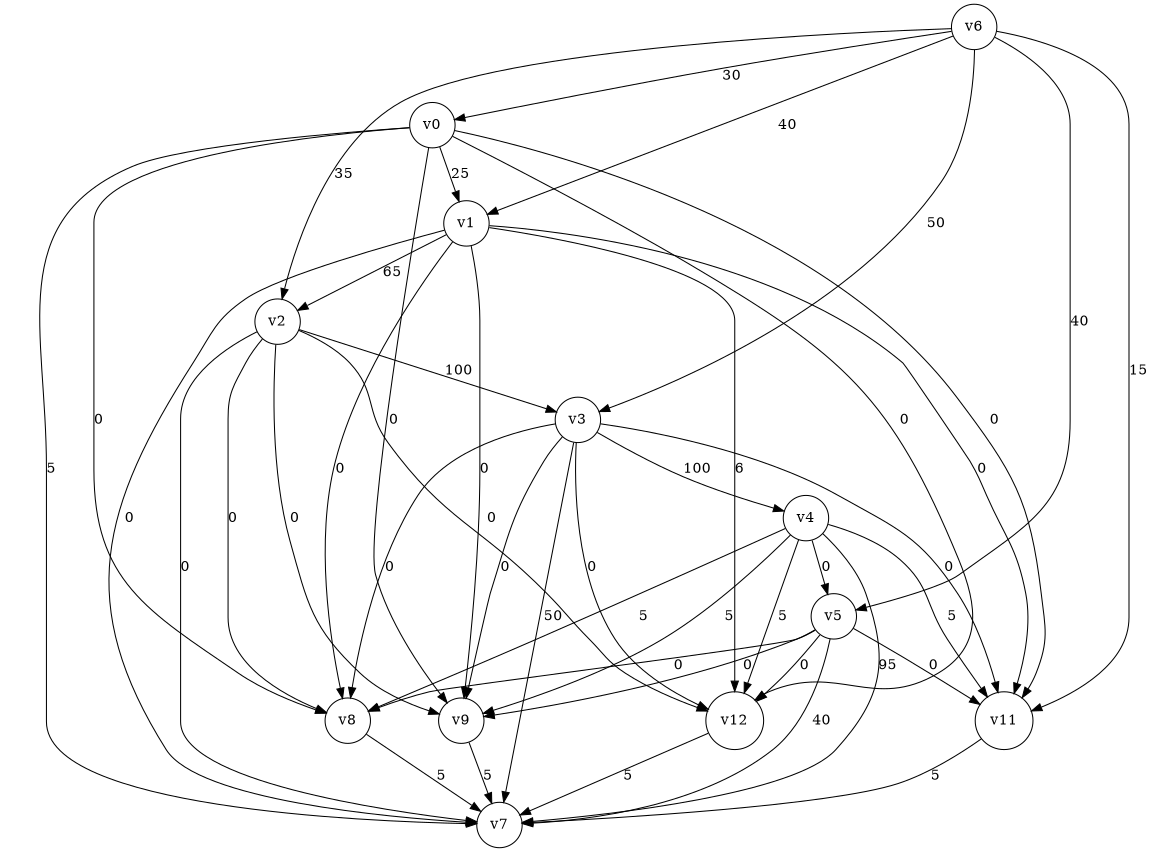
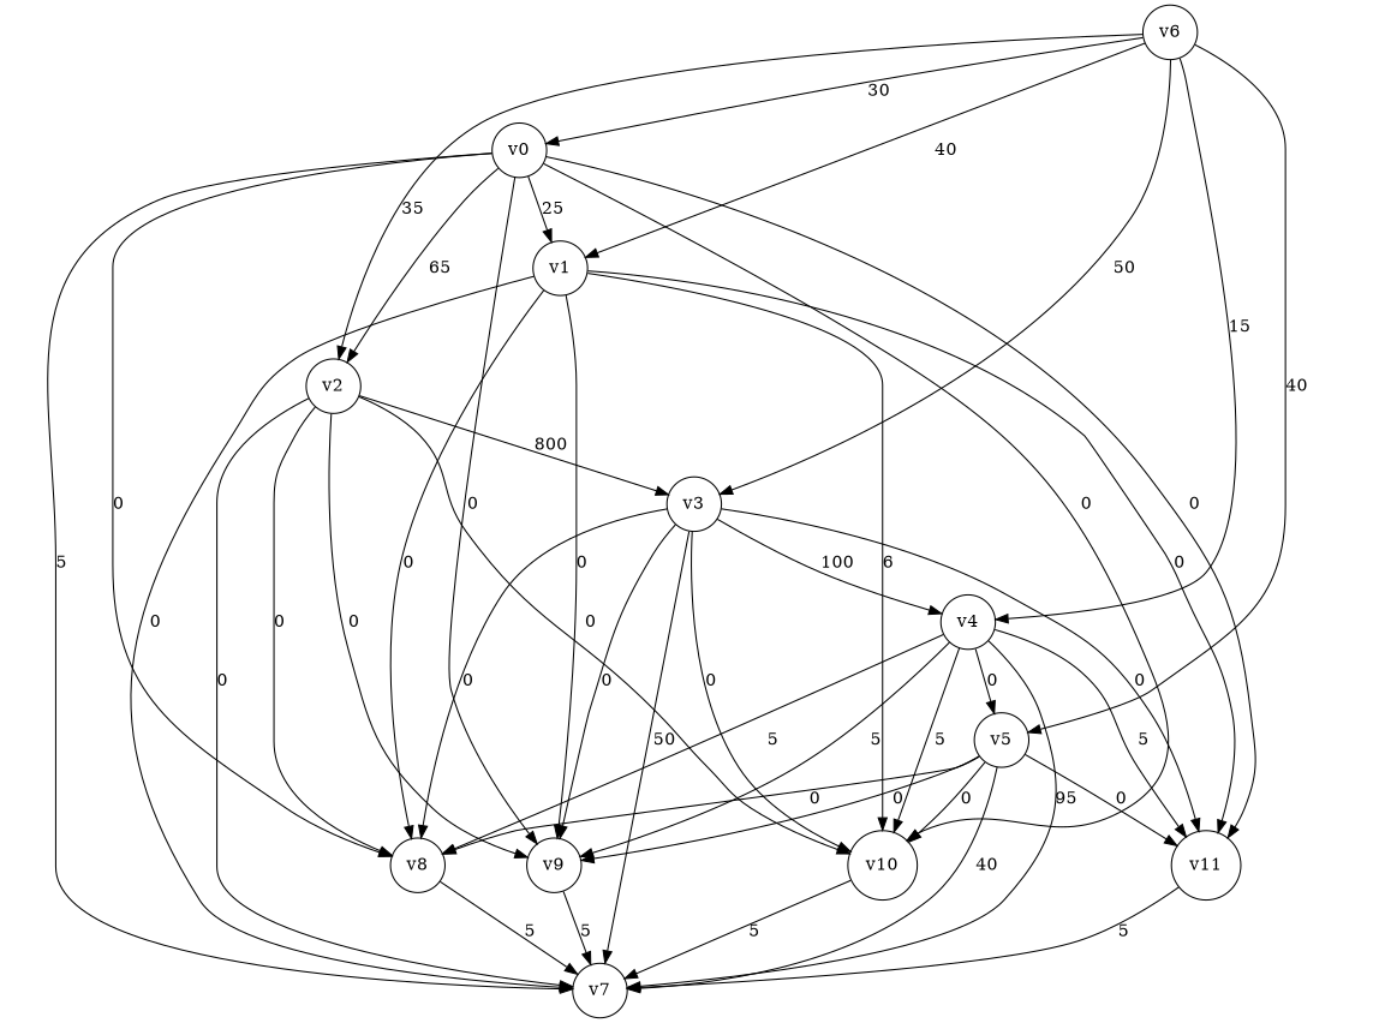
  digraph {
    node [shape=circle]
    n1 [label=v0]
    n2 [label=v1]
    n3 [label=v7]
    n4 [label=v8]
    n5 [label=v9]
-   n6 [label=v12]
+   n6 [label=v10]
    n7 [label=v11]
    n8 [label=v2]
    n9 [label=v3]
    n10 [label=v4]
    n11 [label=v5]
    n12 [label=v6]
    n1 -> n2 [label=25]
    n1 -> n3 [label=5]
    n1 -> n4 [label=0]
    n1 -> n5 [label=0]
    n1 -> n6 [label=0]
    n1 -> n7 [label=0]
    n2 -> n3 [label=0]
    n2 -> n4 [label=0]
    n2 -> n5 [label=0]
    n2 -> n6 [label=6]
    n2 -> n7 [label=0]
-   n2 -> n8 [label=65]
+   n1 -> n8 [label=65]
    n4 -> n3 [label=5]
    n5 -> n3 [label=5]
    n6 -> n3 [label=5]
    n7 -> n3 [label=5]
    n8 -> n3 [label=0]
    n8 -> n4 [label=0]
    n8 -> n5 [label=0]
    n8 -> n6 [label=0]
-   n8 -> n9 [label=100]
+   n8 -> n9 [label=800]
    n9 -> n3 [label=50]
    n9 -> n4 [label=0]
    n9 -> n5 [label=0]
    n9 -> n6 [label=0]
    n9 -> n7 [label=0]
    n9 -> n10 [label=100]
    n10 -> n3 [label=95]
    n10 -> n4 [label=5]
    n10 -> n5 [label=5]
    n10 -> n6 [label=5]
    n10 -> n7 [label=5]
    n10 -> n11 [label=0]
    n11 -> n3 [label=40]
    n11 -> n4 [label=0]
    n11 -> n5 [label=0]
    n11 -> n6 [label=0]
    n11 -> n7 [label=0]
    n12 -> n1 [label=30]
    n12 -> n2 [label=40]
    n12 -> n8 [label=35]
    n12 -> n9 [label=50]
-   n12 -> n7 [label=15]
+   n12 -> n10 [label=15]
    n12 -> n11 [label=40]
  }
